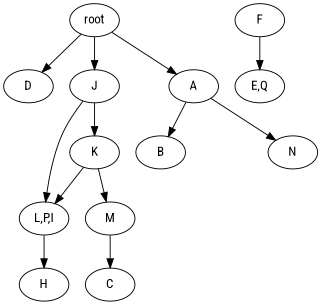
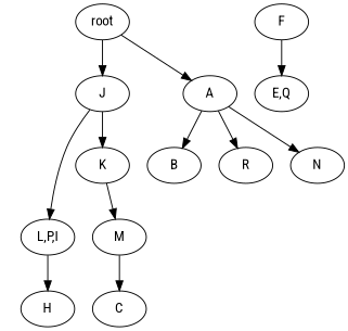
  strict digraph {
    fontname="Roboto Condensed"
    node [fontname="Roboto Condensed"]
    edge [fontname="Roboto Condensed"]
    n1 [label=root]
-   n2 [label=D]
    n3 [label=J]
    n4 [label=A]
    n5 [label=K]
    n6 [label="L,P,I"]
    n7 [label=B]
+   n8 [label=R]
    n9 [label=N]
    n10 [label=M]
    n11 [label=C]
    n12 [label=F]
    n13 [label="E,Q"]
    n14 [label=H]
-   n1 -> n2
    n1 -> n3
    n1 -> n4
    n3 -> n5
    n3 -> n6
    n4 -> n7
+   n4 -> n8
    n4 -> n9
-   n5 -> n6
    n5 -> n10
    n6 -> n14
    n10 -> n11
    n12 -> n13
  }
